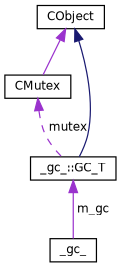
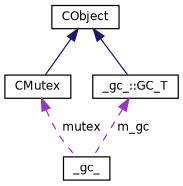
  digraph {
    fontname="DejaVu Sans"
    node [color=black fillcolor=white fontname="DejaVu Sans" fontsize=10 shape=record style=filled]
    edge [color=midnightblue dir=back fontname="DejaVu Sans" fontsize=10 labelfontname=Helvetica labelfontsize=10 style=solid]
    n1 [height=0.2 label=_gc_ width=0.4]
    n2 [height=0.2 label=CObject width=0.4]
    n3 [height=0.2 label=CMutex width=0.4]
    n4 [height=0.2 label="_gc_::GC_T" width=0.4]
-   n2 -> n3 [color=darkorchid3]
+   n2 -> n3
    n2 -> n4
-   n3 -> n4 [color=darkorchid3 label=" mutex" style=dashed]
-   n4 -> n1 [color=darkorchid3 label=" m_gc"]
+   n3 -> n1 [color=darkorchid3 label=" mutex" style=dashed]
+   n4 -> n1 [color=darkorchid3 label=" m_gc" style=dashed]
  }
